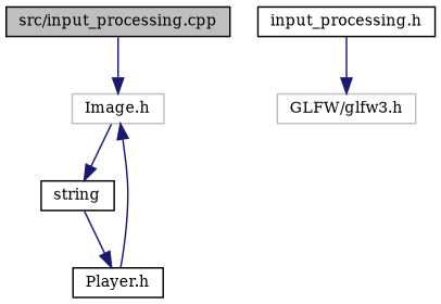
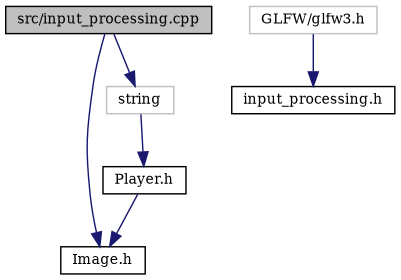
  digraph {
    fontname="DejaVu Serif"
    node [color=black fillcolor=white fontname="DejaVu Serif" fontsize=10 shape=record style=filled]
    edge [color=midnightblue fontname="DejaVu Serif" fontsize=10 labelfontname=Helvetica labelfontsize=10 style=solid]
    n1 [fillcolor=grey75 fontcolor=black height=0.2 label="src/input_processing.cpp" width=0.4]
-   n2 [color=grey75 height=0.2 label="Image.h" width=0.4]
+   n2 [height=0.2 label="Image.h" width=0.4]
    n3 [height=0.2 label="input_processing.h" width=0.4]
    n4 [color=grey75 height=0.2 label="GLFW/glfw3.h" width=0.4]
    n5 [height=0.2 label="Player.h" width=0.4]
-   n6 [height=0.2 label=string width=0.4]
+   n6 [color=grey75 height=0.2 label=string width=0.4]
    n1 -> n2
-   n2 -> n6
-   n3 -> n4
+   n1 -> n6
+   n4 -> n3
    n5 -> n2
    n6 -> n5
  }
